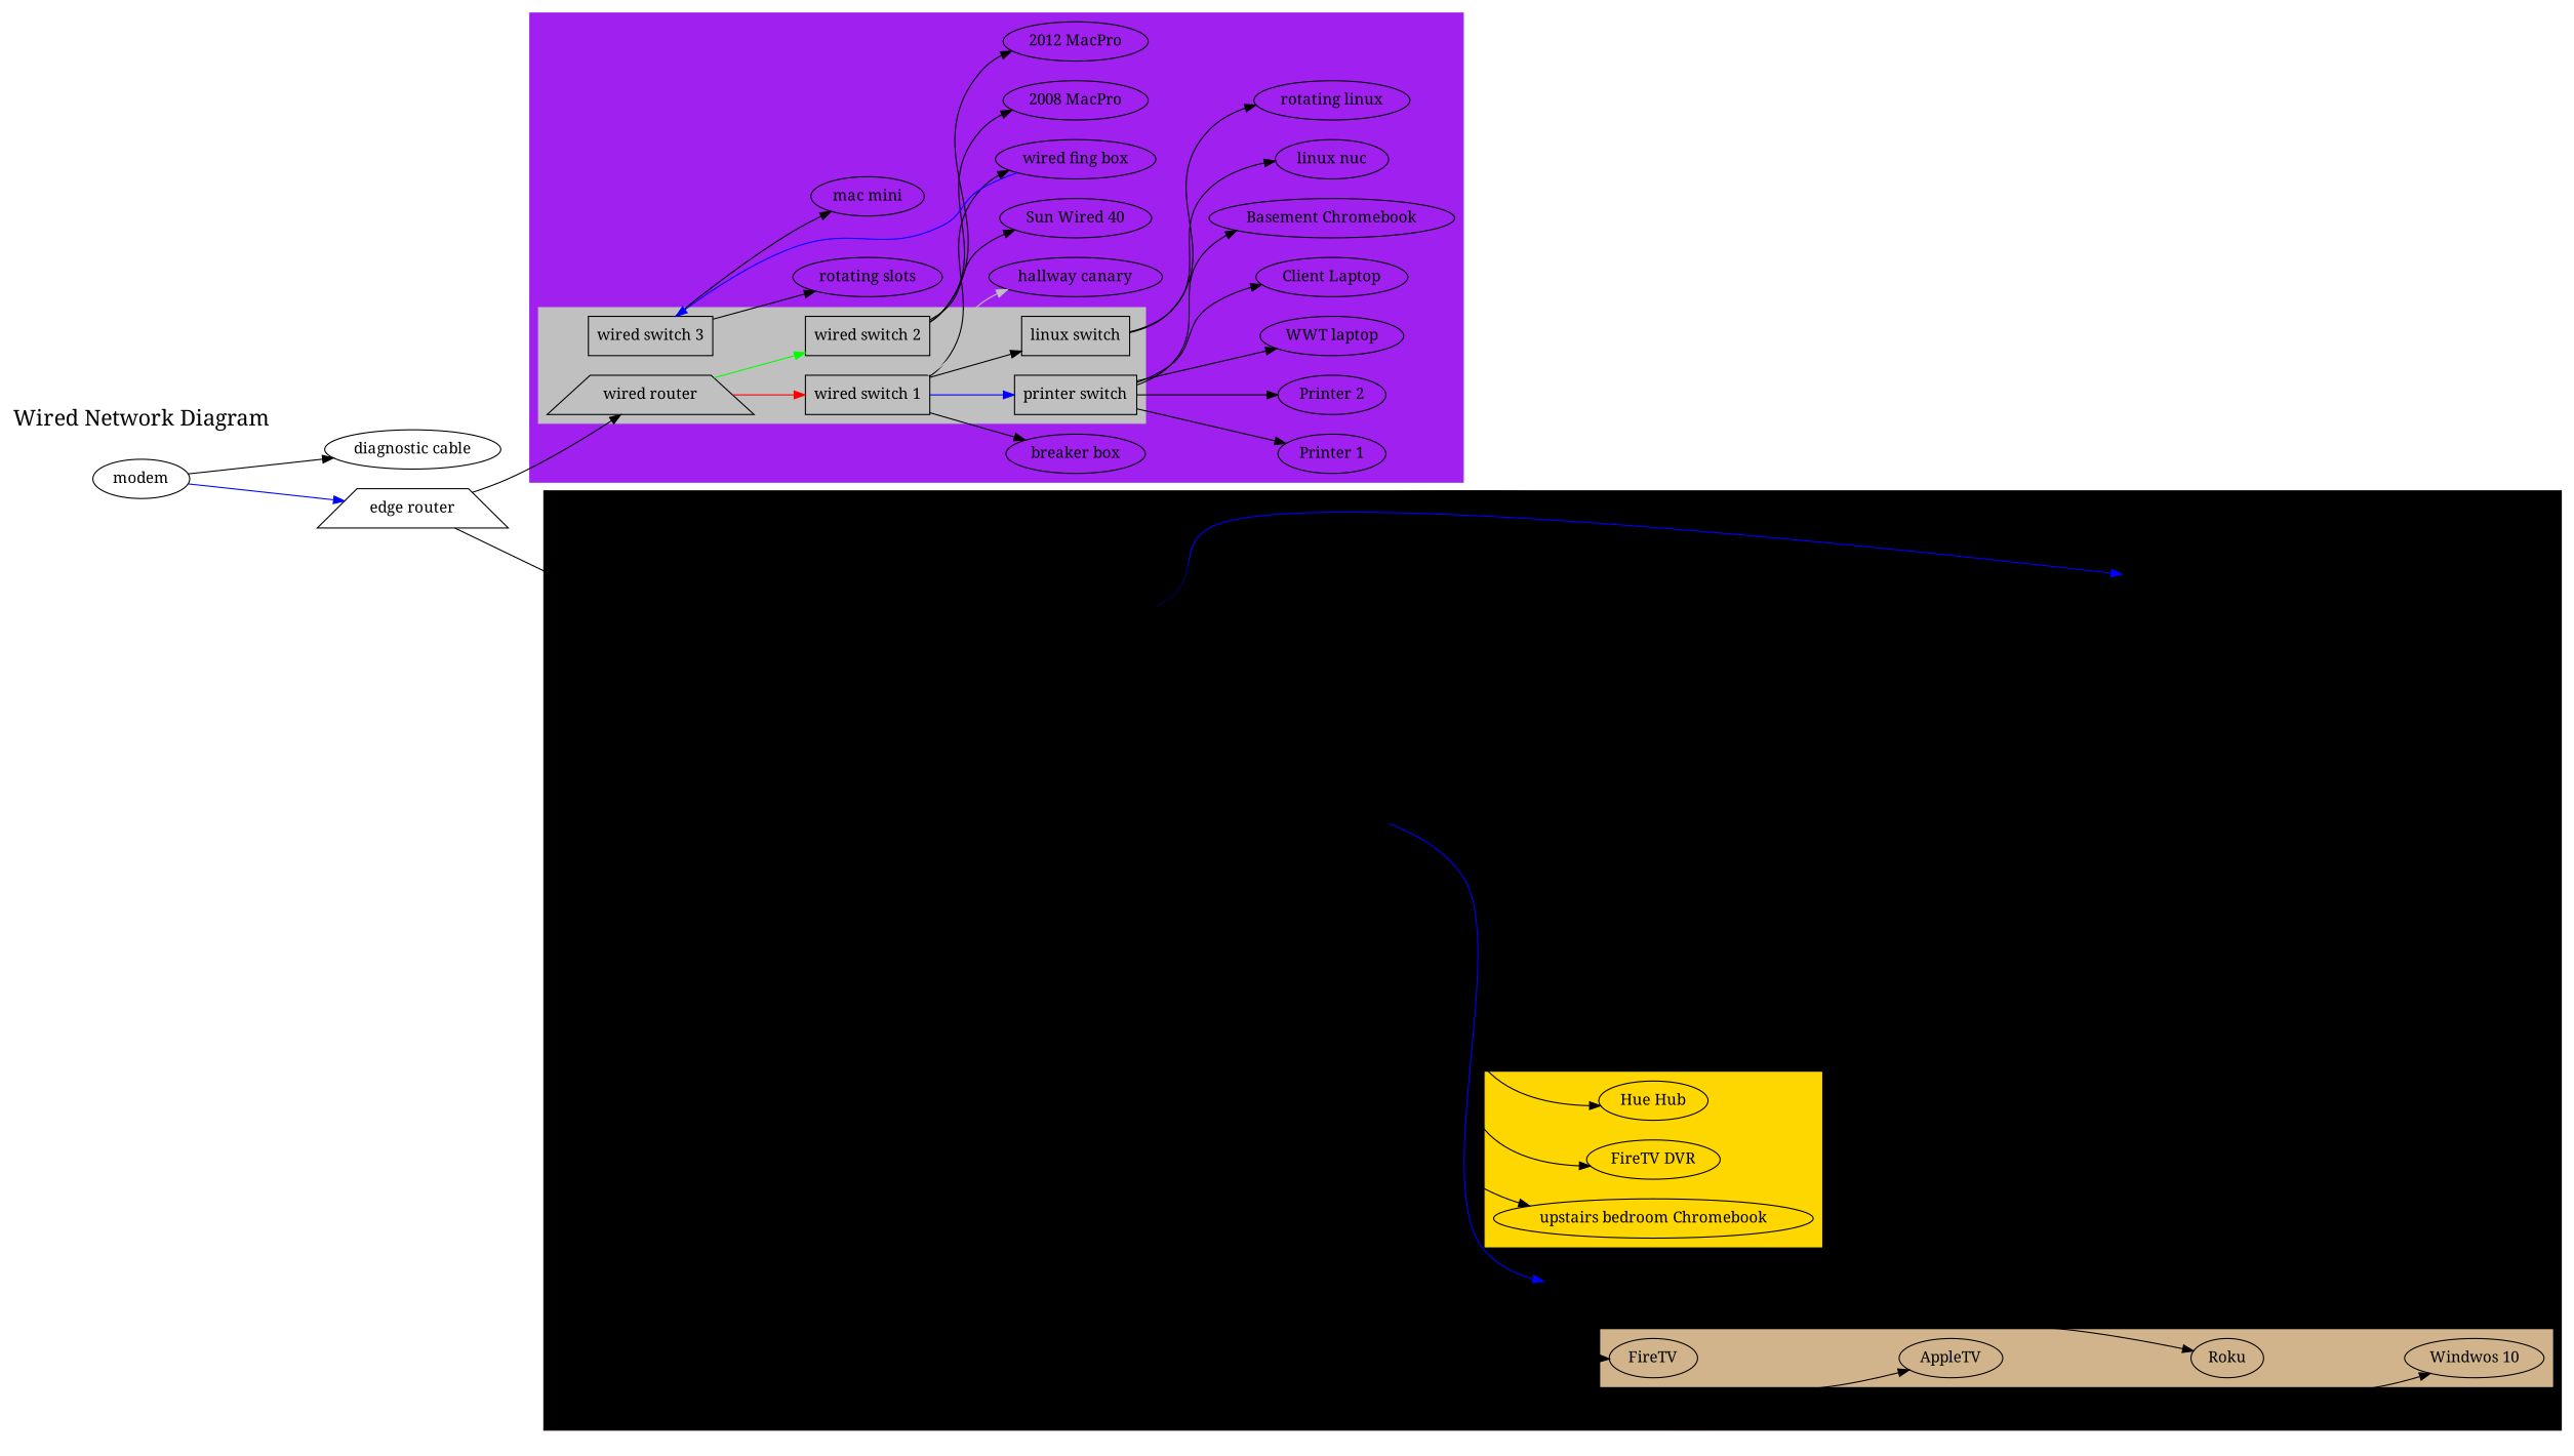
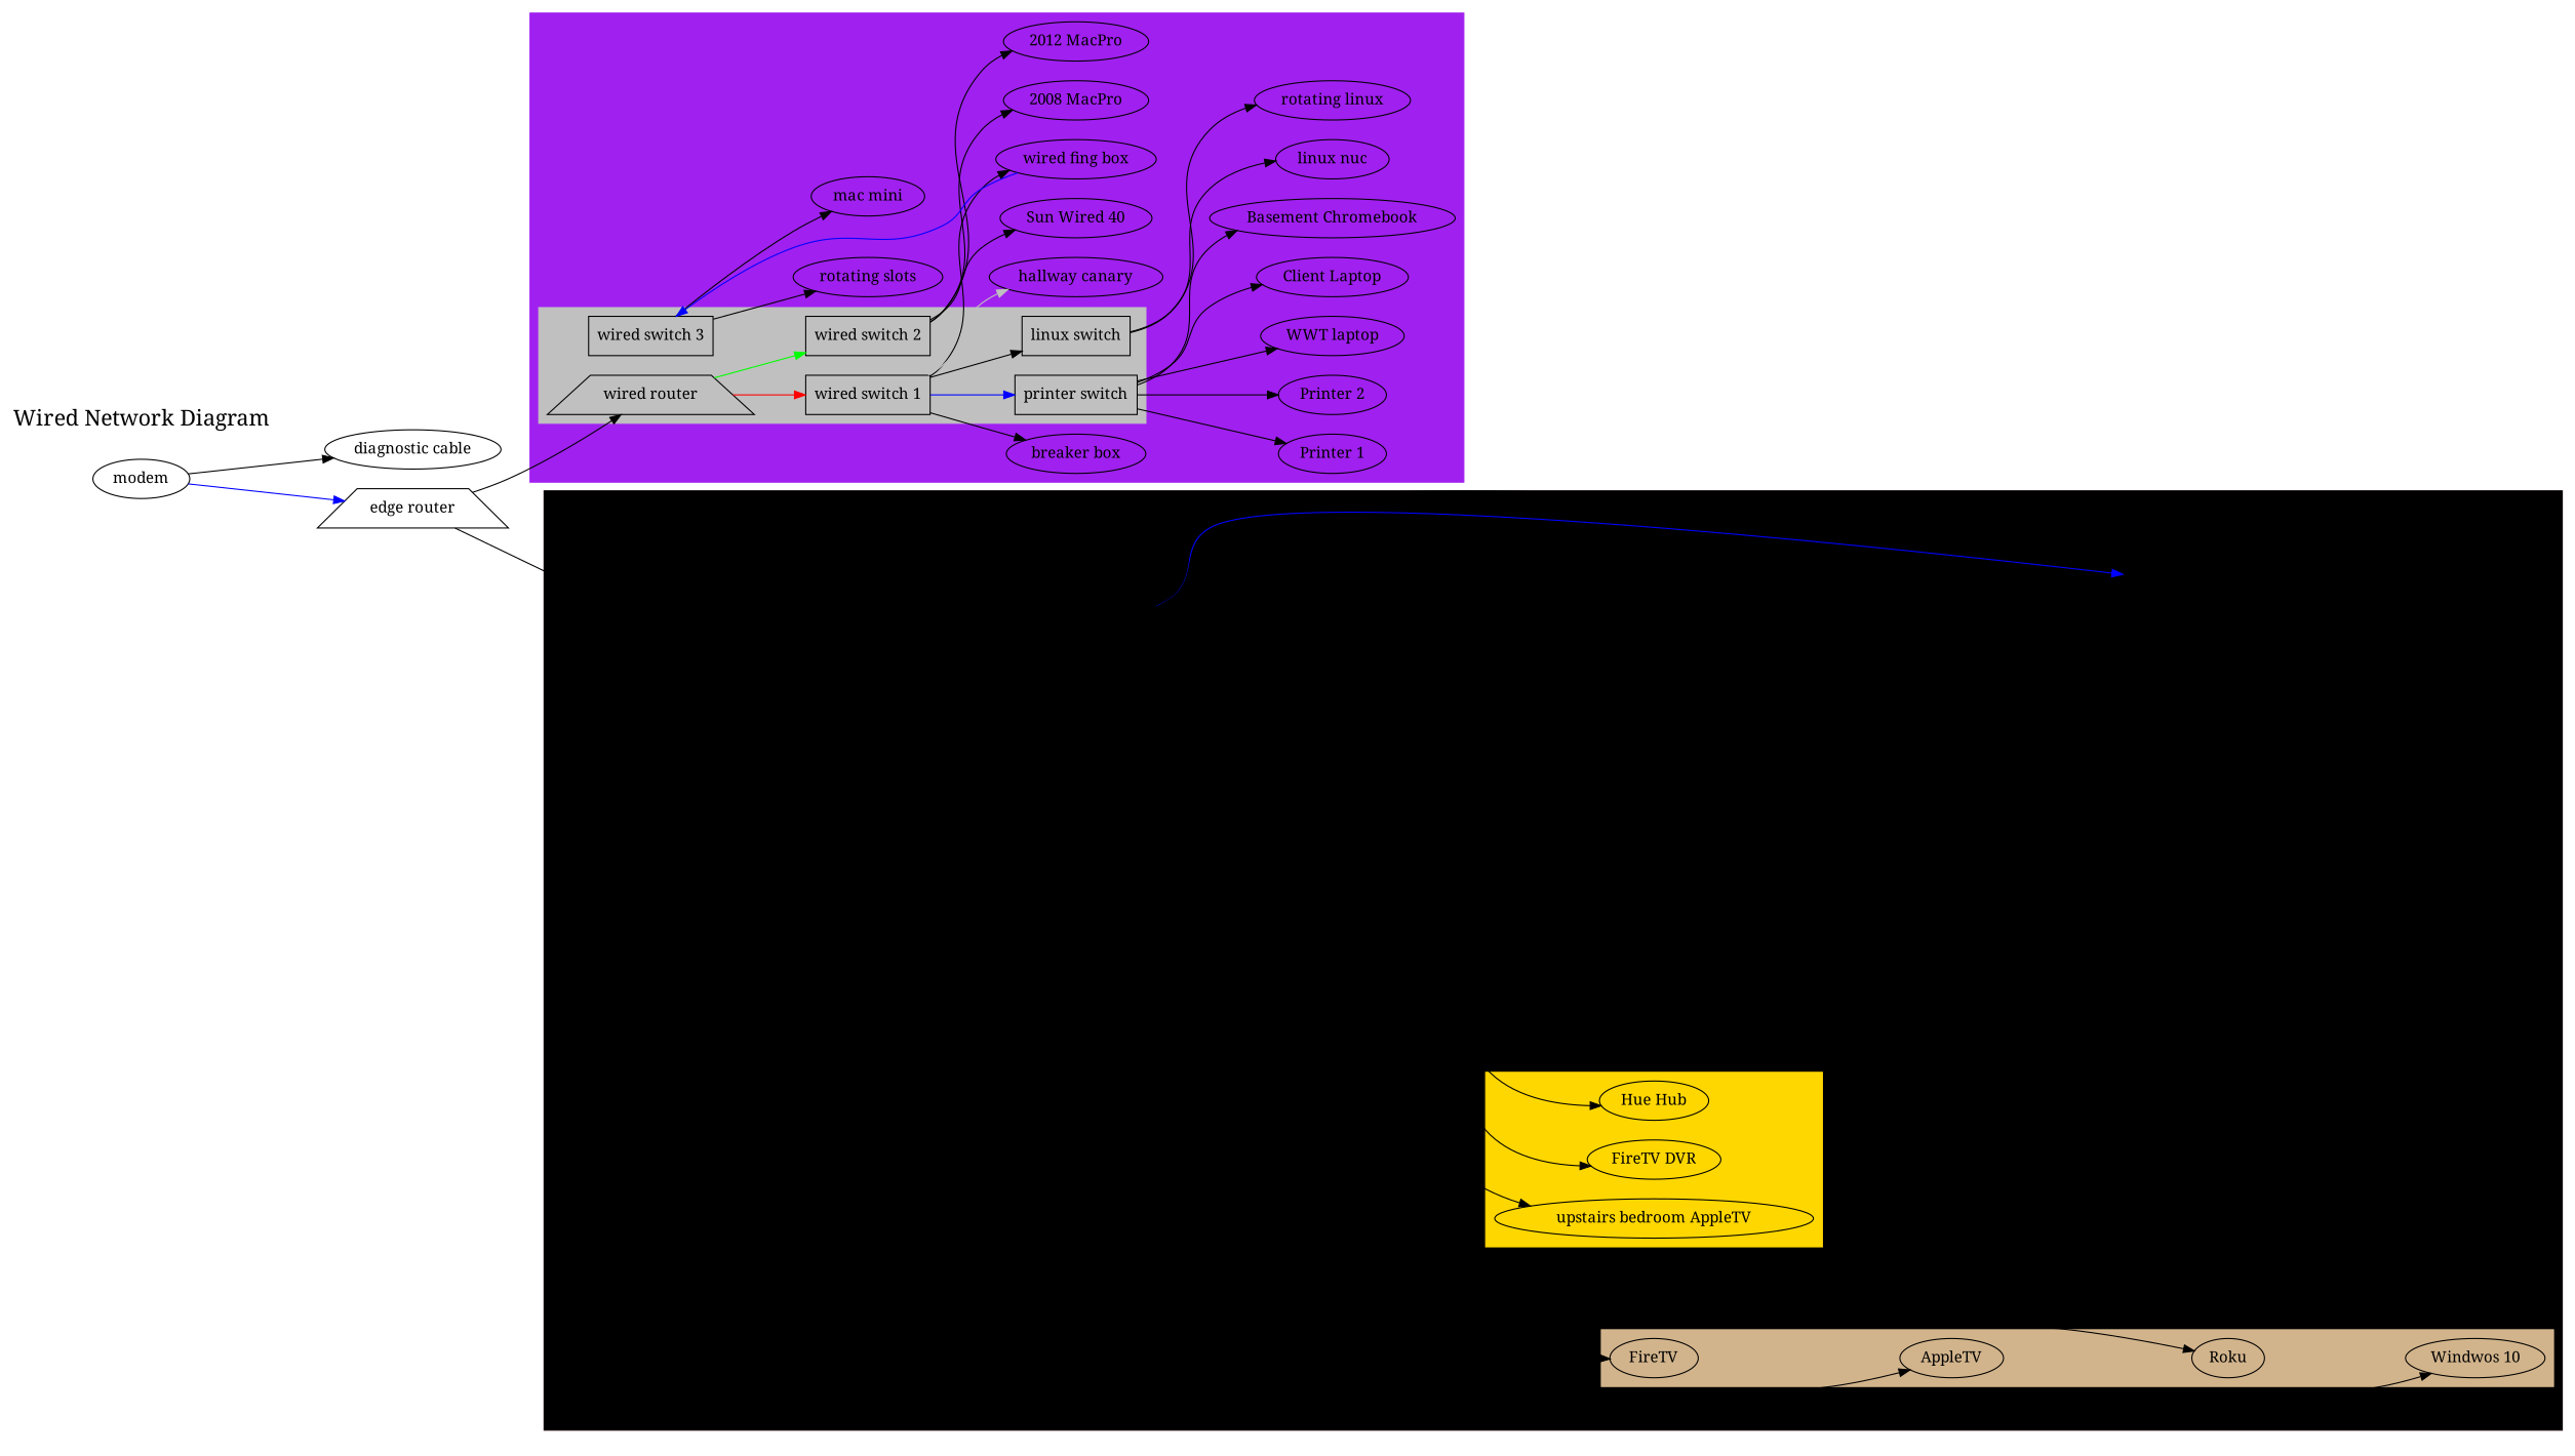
  digraph {
    fontname="Noto Serif"
    rankdir=LR
    node [fontname="Noto Serif"]
    edge [fontname="Noto Serif"]
    "wired router" [shape=trapezium]
    "wired switch 1" [shape=box]
    "wired switch 2" [shape=box]
    "wired switch 3" [shape=box]
    "printer switch" [shape=box]
    "linux switch" [shape=box]
    "breaker box"
    "wired fing box"
    "hallway canary"
    "2008 MacPro"
    "2012 MacPro"
    n12 [label="Sun Wired 40"]
    "mac mini"
    "rotating slots"
    "WWT laptop"
    "Client Laptop"
    "Basement Chromebook"
    "Printer 1"
    "Printer 2"
    "linux nuc"
    "rotating linux"
    "wifi router" [shape=trapezium]
    "wifi switch 1" [shape=box]
    "sub living room switch" [shape=box]
    homeplug
    "wifi switch 2" [shape=box]
    "dining room switch" [shape=box]
    "dining room desk switch" [shape=box]
    "living room switch" [shape=box]
    "living\nroom\nairport" [shape=doublecircle]
    "dining\nroom\nairport" [shape=doublecircle]
    "upstairs\nbedroom\nairport" [shape=doublecircle]
    "upstairs\noffice\nairport" [shape=doublecircle]
    "Dining room Chromebook"
    "VoIP phone"
    "dining room canary 2"
    "dining room desk laptop(s)"
    "dining room canary 1"
    "nest mini"
-   "upstairs bedroom Chromebook"
+   "upstairs bedroom Chromebook" [label="upstairs bedroom AppleTV"]
    "FireTV DVR"
    "Hue Hub"
    FireTV
    AppleTV
    Roku
    "Windwos 10"
    "wifi fing box"
    "wifi debug laptop"
    "upstairs office laptop"
    "kitchen canary"
    "Wired Network Diagram" [fontsize=20 shape=none]
    modem
    "diagnostic cable"
    "edge router" [shape=trapezium]
    subgraph cluster_1 {
      color=purple
      style=filled
      "breaker box"
      "wired fing box"
      "hallway canary"
      "2008 MacPro"
      "2012 MacPro"
      n12
      "mac mini"
      "rotating slots"
      "WWT laptop"
      "Client Laptop"
      "Basement Chromebook"
      "Printer 1"
      "Printer 2"
      "linux nuc"
      "rotating linux"
      subgraph cluster_2 {
        color=gray
        style=filled
        "wired router"
        "wired switch 1"
        "wired switch 2"
        "wired switch 3"
        "printer switch"
        "linux switch"
      }
    }
    subgraph cluster_3 {
      color=pink
      style=filled
      "wifi fing box"
      "wifi debug laptop"
      "upstairs office laptop"
      "kitchen canary"
      subgraph cluster_4 {
        color=gray
        style=filled
        "wifi router"
        "wifi switch 1"
        "sub living room switch"
        homeplug
        "wifi switch 2"
        "dining room switch"
        "dining room desk switch"
        "living room switch"
        "living\nroom\nairport"
        "dining\nroom\nairport"
        "upstairs\nbedroom\nairport"
        "upstairs\noffice\nairport"
      }
      subgraph cluster_5 {
        color=orange
        style=filled
        "Dining room Chromebook"
        "VoIP phone"
        "dining room canary 2"
        "dining room desk laptop(s)"
        "dining room canary 1"
        "nest mini"
      }
      subgraph cluster_6 {
        color=black
        style=filled
      }
      subgraph cluster_7 {
        color=gold
        style=filled
        "upstairs bedroom Chromebook"
        "FireTV DVR"
        "Hue Hub"
      }
      subgraph cluster_8 {
        color=tan
        style=filled
        FireTV
        AppleTV
        Roku
        "Windwos 10"
      }
    }
    "wired router" -> "wired switch 1" [color=red]
    "wired router" -> "wired switch 2" [color=green]
    "wired switch 1" -> "printer switch" [color=blue]
    "wired switch 1" -> "linux switch"
    "wired switch 1" -> "breaker box"
    "wired switch 1" -> "wired fing box"
    "wired switch 1" -> "hallway canary" [color=gray]
    "wired switch 2" -> "2008 MacPro"
    "wired switch 2" -> "2012 MacPro"
    "wired switch 2" -> n12
    "wired switch 3" -> "mac mini"
    "wired switch 3" -> "rotating slots"
    "printer switch" -> "WWT laptop"
    "printer switch" -> "Client Laptop"
    "printer switch" -> "Basement Chromebook"
    "printer switch" -> "Printer 1"
    "printer switch" -> "Printer 2"
    "linux switch" -> "linux nuc"
    "linux switch" -> "rotating linux"
    "wired fing box" -> "wired switch 3" [color=blue]
    "wifi router" -> "wifi switch 1"
    "wifi router" -> "wifi switch 2"
    "wifi router" -> "wifi fing box"
    "wifi switch 1" -> "sub living room switch"
    "wifi switch 1" -> homeplug
    "sub living room switch" -> "living room switch"
    "sub living room switch" -> "living\nroom\nairport"
    homeplug -> "upstairs\nbedroom\nairport"
    homeplug -> "upstairs\noffice\nairport"
    homeplug -> "kitchen canary"
    "wifi switch 2" -> "dining room switch"
    "wifi switch 2" -> "wifi debug laptop"
    "dining room switch" -> "Dining room Chromebook" [color=blue]
    "dining room switch" -> "VoIP phone"
    "dining room desk switch" -> "dining room canary 2"
    "dining room desk switch" -> "dining room desk laptop(s)"
    "living room switch" -> "dining\nroom\nairport"
    "living room switch" -> "upstairs bedroom Chromebook"
    "living room switch" -> FireTV
    "living room switch" -> AppleTV
    "living room switch" -> Roku
    "living room switch" -> "Windwos 10"
    "dining\nroom\nairport" -> "dining room desk switch"
    "dining\nroom\nairport" -> "dining room canary 1"
    "dining\nroom\nairport" -> "nest mini"
    "upstairs\nbedroom\nairport" -> "FireTV DVR"
    "upstairs\nbedroom\nairport" -> "Hue Hub"
-   "upstairs\noffice\nairport" -> "upstairs office laptop" [weight=0 color=blue]
+   "upstairs\noffice\nairport" -> "upstairs office laptop" [weight=0]
    FireTV -> AppleTV [style=invis]
    AppleTV -> Roku [style=invis]
    Roku -> "Windwos 10" [style=invis]
    modem -> "diagnostic cable"
    modem -> "edge router" [color=blue]
    "edge router" -> "wired router"
    "edge router" -> "wifi router"
  }
